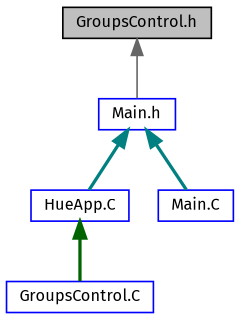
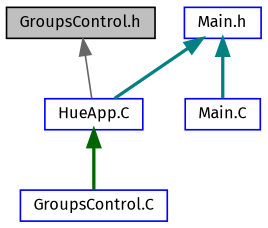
  digraph {
    fontname="Fira Sans"
    node [color=blue fillcolor=white fontname="Fira Sans" fontsize=10 shape=record style=filled]
    edge [color=teal dir=back fontname="Fira Sans" fontsize=10 labelfontname=Helvetica labelfontsize=10 style=bold]
    n1 [color=black fillcolor=grey75 fontcolor=black height=0.2 label="GroupsControl.h" width=0.4]
    n2 [height=0.2 label="Main.h" width=0.4]
    n3 [height=0.2 label="GroupsControl.C" width=0.4]
    n4 [height=0.2 label="HueApp.C" width=0.4]
    n5 [height=0.2 label="Main.C" width=0.4]
-   n1 -> n2 [color=gray40 style=solid]
+   n1 -> n4 [color=gray40 style=solid]
    n2 -> n4
    n2 -> n5
    n4 -> n3 [color=darkgreen]
  }
